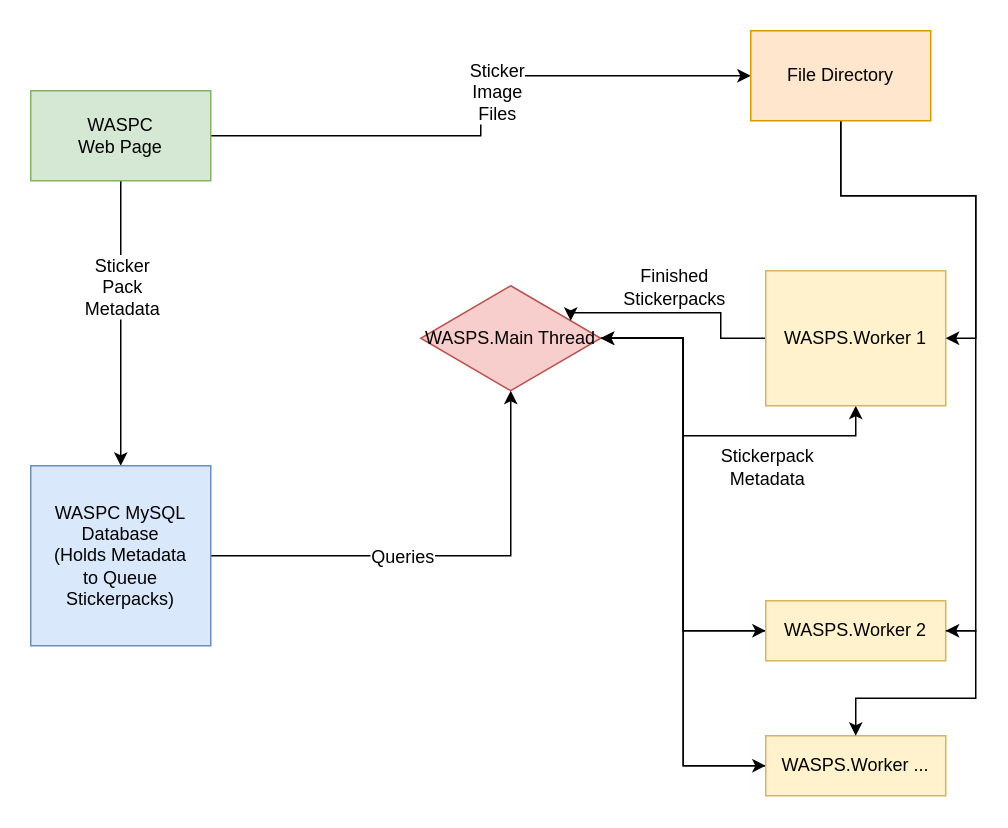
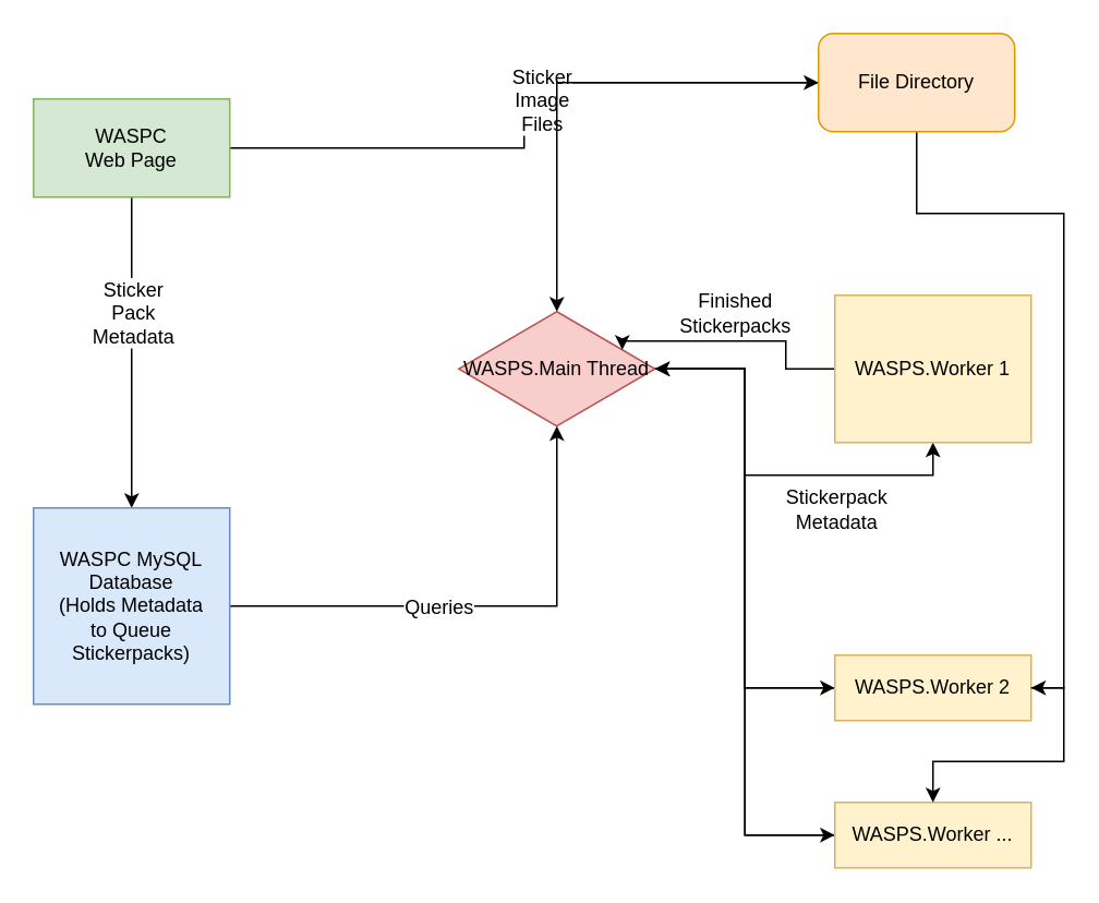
  <mxCell id="0" />
  <mxCell id="1" parent="0" />
  <mxCell id="2" style="edgeStyle=orthogonalEdgeStyle;rounded=0;orthogonalLoop=1;jettySize=auto;html=1;entryX=0.5;entryY=1;entryDx=0;entryDy=0;" edge="1" parent="1" source="6" target="9"><mxGeometry relative="1" as="geometry" /></mxCell>
  <mxCell id="3" value="&lt;div&gt;Stickerpack&lt;/div&gt;&lt;div&gt;Metadata&lt;/div&gt;" style="text;html=1;resizable=0;points=[];align=center;verticalAlign=middle;labelBackgroundColor=#ffffff;" vertex="1" connectable="0" parent="2"><mxGeometry x="0.004" y="-3" relative="1" as="geometry"><mxPoint x="47" y="17" as="offset" /></mxGeometry></mxCell>
  <mxCell id="4" style="edgeStyle=orthogonalEdgeStyle;rounded=0;orthogonalLoop=1;jettySize=auto;html=1;entryX=0;entryY=0.5;entryDx=0;entryDy=0;" edge="1" parent="1" source="6" target="11"><mxGeometry relative="1" as="geometry" /></mxCell>
  <mxCell id="5" style="edgeStyle=orthogonalEdgeStyle;rounded=0;orthogonalLoop=1;jettySize=auto;html=1;entryX=0;entryY=0.5;entryDx=0;entryDy=0;" edge="1" parent="1" source="6" target="13"><mxGeometry relative="1" as="geometry" /></mxCell>
  <mxCell id="6" value="WASPS.Main Thread" style="rhombus;whiteSpace=wrap;html=1;fillColor=#f8cecc;strokeColor=#b85450;" vertex="1" parent="1"><mxGeometry x="280" y="190" width="120" height="70" as="geometry" /></mxCell>
  <mxCell id="7" style="edgeStyle=orthogonalEdgeStyle;rounded=0;orthogonalLoop=1;jettySize=auto;html=1;entryX=1;entryY=0.25;entryDx=0;entryDy=0;" edge="1" parent="1" source="9" target="6"><mxGeometry relative="1" as="geometry"><Array as="points"><mxPoint x="480" y="225" /><mxPoint x="480" y="208" /></Array></mxGeometry></mxCell>
  <mxCell id="8" value="&lt;div&gt;Finished&lt;/div&gt;&lt;div&gt;Stickerpacks&lt;/div&gt;" style="text;html=1;resizable=0;points=[];align=center;verticalAlign=middle;labelBackgroundColor=#ffffff;" vertex="1" connectable="0" parent="7"><mxGeometry x="-0.071" y="-2" relative="1" as="geometry"><mxPoint x="-8" y="-16" as="offset" /></mxGeometry></mxCell>
  <mxCell id="9" value="WASPS.Worker 1" style="rounded=0;whiteSpace=wrap;html=1;fillColor=#fff2cc;strokeColor=#d6b656;" vertex="1" parent="1"><mxGeometry x="510" y="180" width="120" height="90" as="geometry" /></mxCell>
  <mxCell id="10" style="edgeStyle=orthogonalEdgeStyle;rounded=0;orthogonalLoop=1;jettySize=auto;html=1;entryX=1;entryY=0.5;entryDx=0;entryDy=0;" edge="1" parent="1" source="11" target="6"><mxGeometry relative="1" as="geometry" /></mxCell>
  <mxCell id="11" value="&lt;div&gt;WASPS.Worker 2&lt;/div&gt;" style="rounded=0;whiteSpace=wrap;html=1;fillColor=#fff2cc;strokeColor=#d6b656;" vertex="1" parent="1"><mxGeometry x="510" y="400" width="120" height="40" as="geometry" /></mxCell>
  <mxCell id="12" style="edgeStyle=orthogonalEdgeStyle;rounded=0;orthogonalLoop=1;jettySize=auto;html=1;entryX=1;entryY=0.5;entryDx=0;entryDy=0;" edge="1" parent="1" source="13" target="6"><mxGeometry relative="1" as="geometry" /></mxCell>
  <mxCell id="13" value="&lt;div&gt;WASPS.Worker ...&lt;/div&gt;" style="rounded=0;whiteSpace=wrap;html=1;fillColor=#fff2cc;strokeColor=#d6b656;" vertex="1" parent="1"><mxGeometry x="510" y="490" width="120" height="40" as="geometry" /></mxCell>
  <mxCell id="14" style="edgeStyle=orthogonalEdgeStyle;rounded=0;orthogonalLoop=1;jettySize=auto;html=1;" edge="1" parent="1" source="18" target="21"><mxGeometry relative="1" as="geometry" /></mxCell>
  <mxCell id="15" value="&lt;div&gt;Sticker&lt;/div&gt;&lt;div&gt;Pack&lt;br&gt;&lt;/div&gt;&lt;div&gt;Metadata&lt;/div&gt;" style="text;html=1;resizable=0;points=[];align=center;verticalAlign=middle;labelBackgroundColor=#ffffff;" vertex="1" connectable="0" parent="14"><mxGeometry x="0.326" y="1" relative="1" as="geometry"><mxPoint x="-1" y="-56" as="offset" /></mxGeometry></mxCell>
  <mxCell id="16" style="edgeStyle=orthogonalEdgeStyle;rounded=0;orthogonalLoop=1;jettySize=auto;html=1;entryX=0;entryY=0.5;entryDx=0;entryDy=0;" edge="1" parent="1" source="18" target="25"><mxGeometry relative="1" as="geometry" /></mxCell>
  <mxCell id="17" value="&lt;div&gt;Sticker&lt;/div&gt;&lt;div&gt;Image&lt;/div&gt;&lt;div&gt;Files&lt;/div&gt;" style="text;html=1;resizable=0;points=[];align=center;verticalAlign=middle;labelBackgroundColor=#ffffff;" vertex="1" connectable="0" parent="16"><mxGeometry x="0.145" y="-4" relative="1" as="geometry"><mxPoint x="1" y="6" as="offset" /></mxGeometry></mxCell>
  <mxCell id="18" value="&lt;div&gt;WASPC &lt;br&gt;&lt;/div&gt;&lt;div&gt;Web Page&lt;/div&gt;" style="rounded=0;whiteSpace=wrap;html=1;fillColor=#d5e8d4;strokeColor=#82b366;" vertex="1" parent="1"><mxGeometry x="20" y="60" width="120" height="60" as="geometry" /></mxCell>
  <mxCell id="19" style="edgeStyle=orthogonalEdgeStyle;rounded=0;orthogonalLoop=1;jettySize=auto;html=1;" edge="1" parent="1" source="21" target="6"><mxGeometry relative="1" as="geometry" /></mxCell>
  <mxCell id="20" value="Queries" style="text;html=1;resizable=0;points=[];align=center;verticalAlign=middle;labelBackgroundColor=#ffffff;" vertex="1" connectable="0" parent="19"><mxGeometry x="0.15" y="-1" relative="1" as="geometry"><mxPoint x="-51" y="-1" as="offset" /></mxGeometry></mxCell>
  <mxCell id="21" value="&lt;div&gt;WASPC MySQL&lt;/div&gt;&lt;div&gt;Database&lt;/div&gt;&lt;div&gt;(Holds Metadata&lt;/div&gt;&lt;div&gt;to Queue&lt;/div&gt;&lt;div&gt;Stickerpacks)&lt;br&gt;&lt;/div&gt;" style="rounded=0;whiteSpace=wrap;html=1;fillColor=#dae8fc;strokeColor=#6c8ebf;" vertex="1" parent="1"><mxGeometry x="20" y="310" width="120" height="120" as="geometry" /></mxCell>
  <mxCell id="22" style="edgeStyle=orthogonalEdgeStyle;rounded=0;orthogonalLoop=1;jettySize=auto;html=1;exitX=1;exitY=0.5;exitDx=0;exitDy=0;" edge="1" parent="1" source="11" target="13"><mxGeometry relative="1" as="geometry" /></mxCell>
- <mxCell id="23" style="edgeStyle=orthogonalEdgeStyle;rounded=0;orthogonalLoop=1;jettySize=auto;html=1;entryX=1;entryY=0.5;entryDx=0;entryDy=0;" edge="1" parent="1" source="25" target="9"><mxGeometry relative="1" as="geometry" /></mxCell>
+ <mxCell id="23" style="edgeStyle=orthogonalEdgeStyle;rounded=0;orthogonalLoop=1;jettySize=auto;html=1;" edge="1" parent="1" source="25" target="6"><mxGeometry relative="1" as="geometry" /></mxCell>
  <mxCell id="24" style="edgeStyle=orthogonalEdgeStyle;rounded=0;orthogonalLoop=1;jettySize=auto;html=1;entryX=1;entryY=0.5;entryDx=0;entryDy=0;" edge="1" parent="1" source="25" target="11"><mxGeometry relative="1" as="geometry"><Array as="points"><mxPoint x="560" y="130" /><mxPoint x="650" y="130" /><mxPoint x="650" y="420" /></Array></mxGeometry></mxCell>
- <mxCell id="25" value="&lt;div&gt;File Directory&lt;/div&gt;" style="rounded=0;whiteSpace=wrap;html=1;fillColor=#ffe6cc;strokeColor=#d79b00;" vertex="1" parent="1"><mxGeometry x="500" y="20" width="120" height="60" as="geometry" /></mxCell>
+ <mxCell id="25" value="&lt;div&gt;File Directory&lt;/div&gt;" style="whiteSpace=wrap;html=1;fillColor=#ffe6cc;strokeColor=#d79b00;rounded=1;" vertex="1" parent="1"><mxGeometry x="500" y="20" width="120" height="60" as="geometry" /></mxCell>
